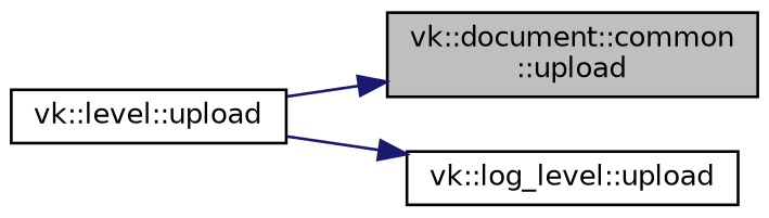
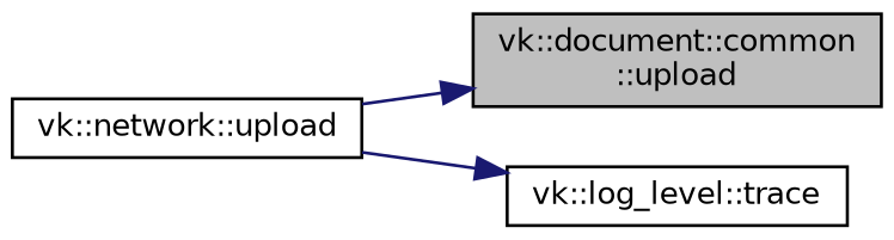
  digraph {
    rankdir=LR
    node [color=black fillcolor=white fontname=Helvetica fontsize=10 shape=record style=filled]
    edge [color=midnightblue fontname=Helvetica fontsize=10 labelfontname=Helvetica labelfontsize=10 style=solid]
    n1 [fillcolor=grey75 fontcolor=black height=0.2 label="vk::document::common\l::upload" width=0.4]
-   n2 [height=0.2 label="vk::level::upload" width=0.4]
-   n3 [height=0.2 label="vk::log_level::upload" width=0.4]
+   n2 [height=0.2 label="vk::network::upload" width=0.4]
+   n3 [height=0.2 label="vk::log_level::trace" width=0.4]
    n2 -> n1
    n2 -> n3
  }
